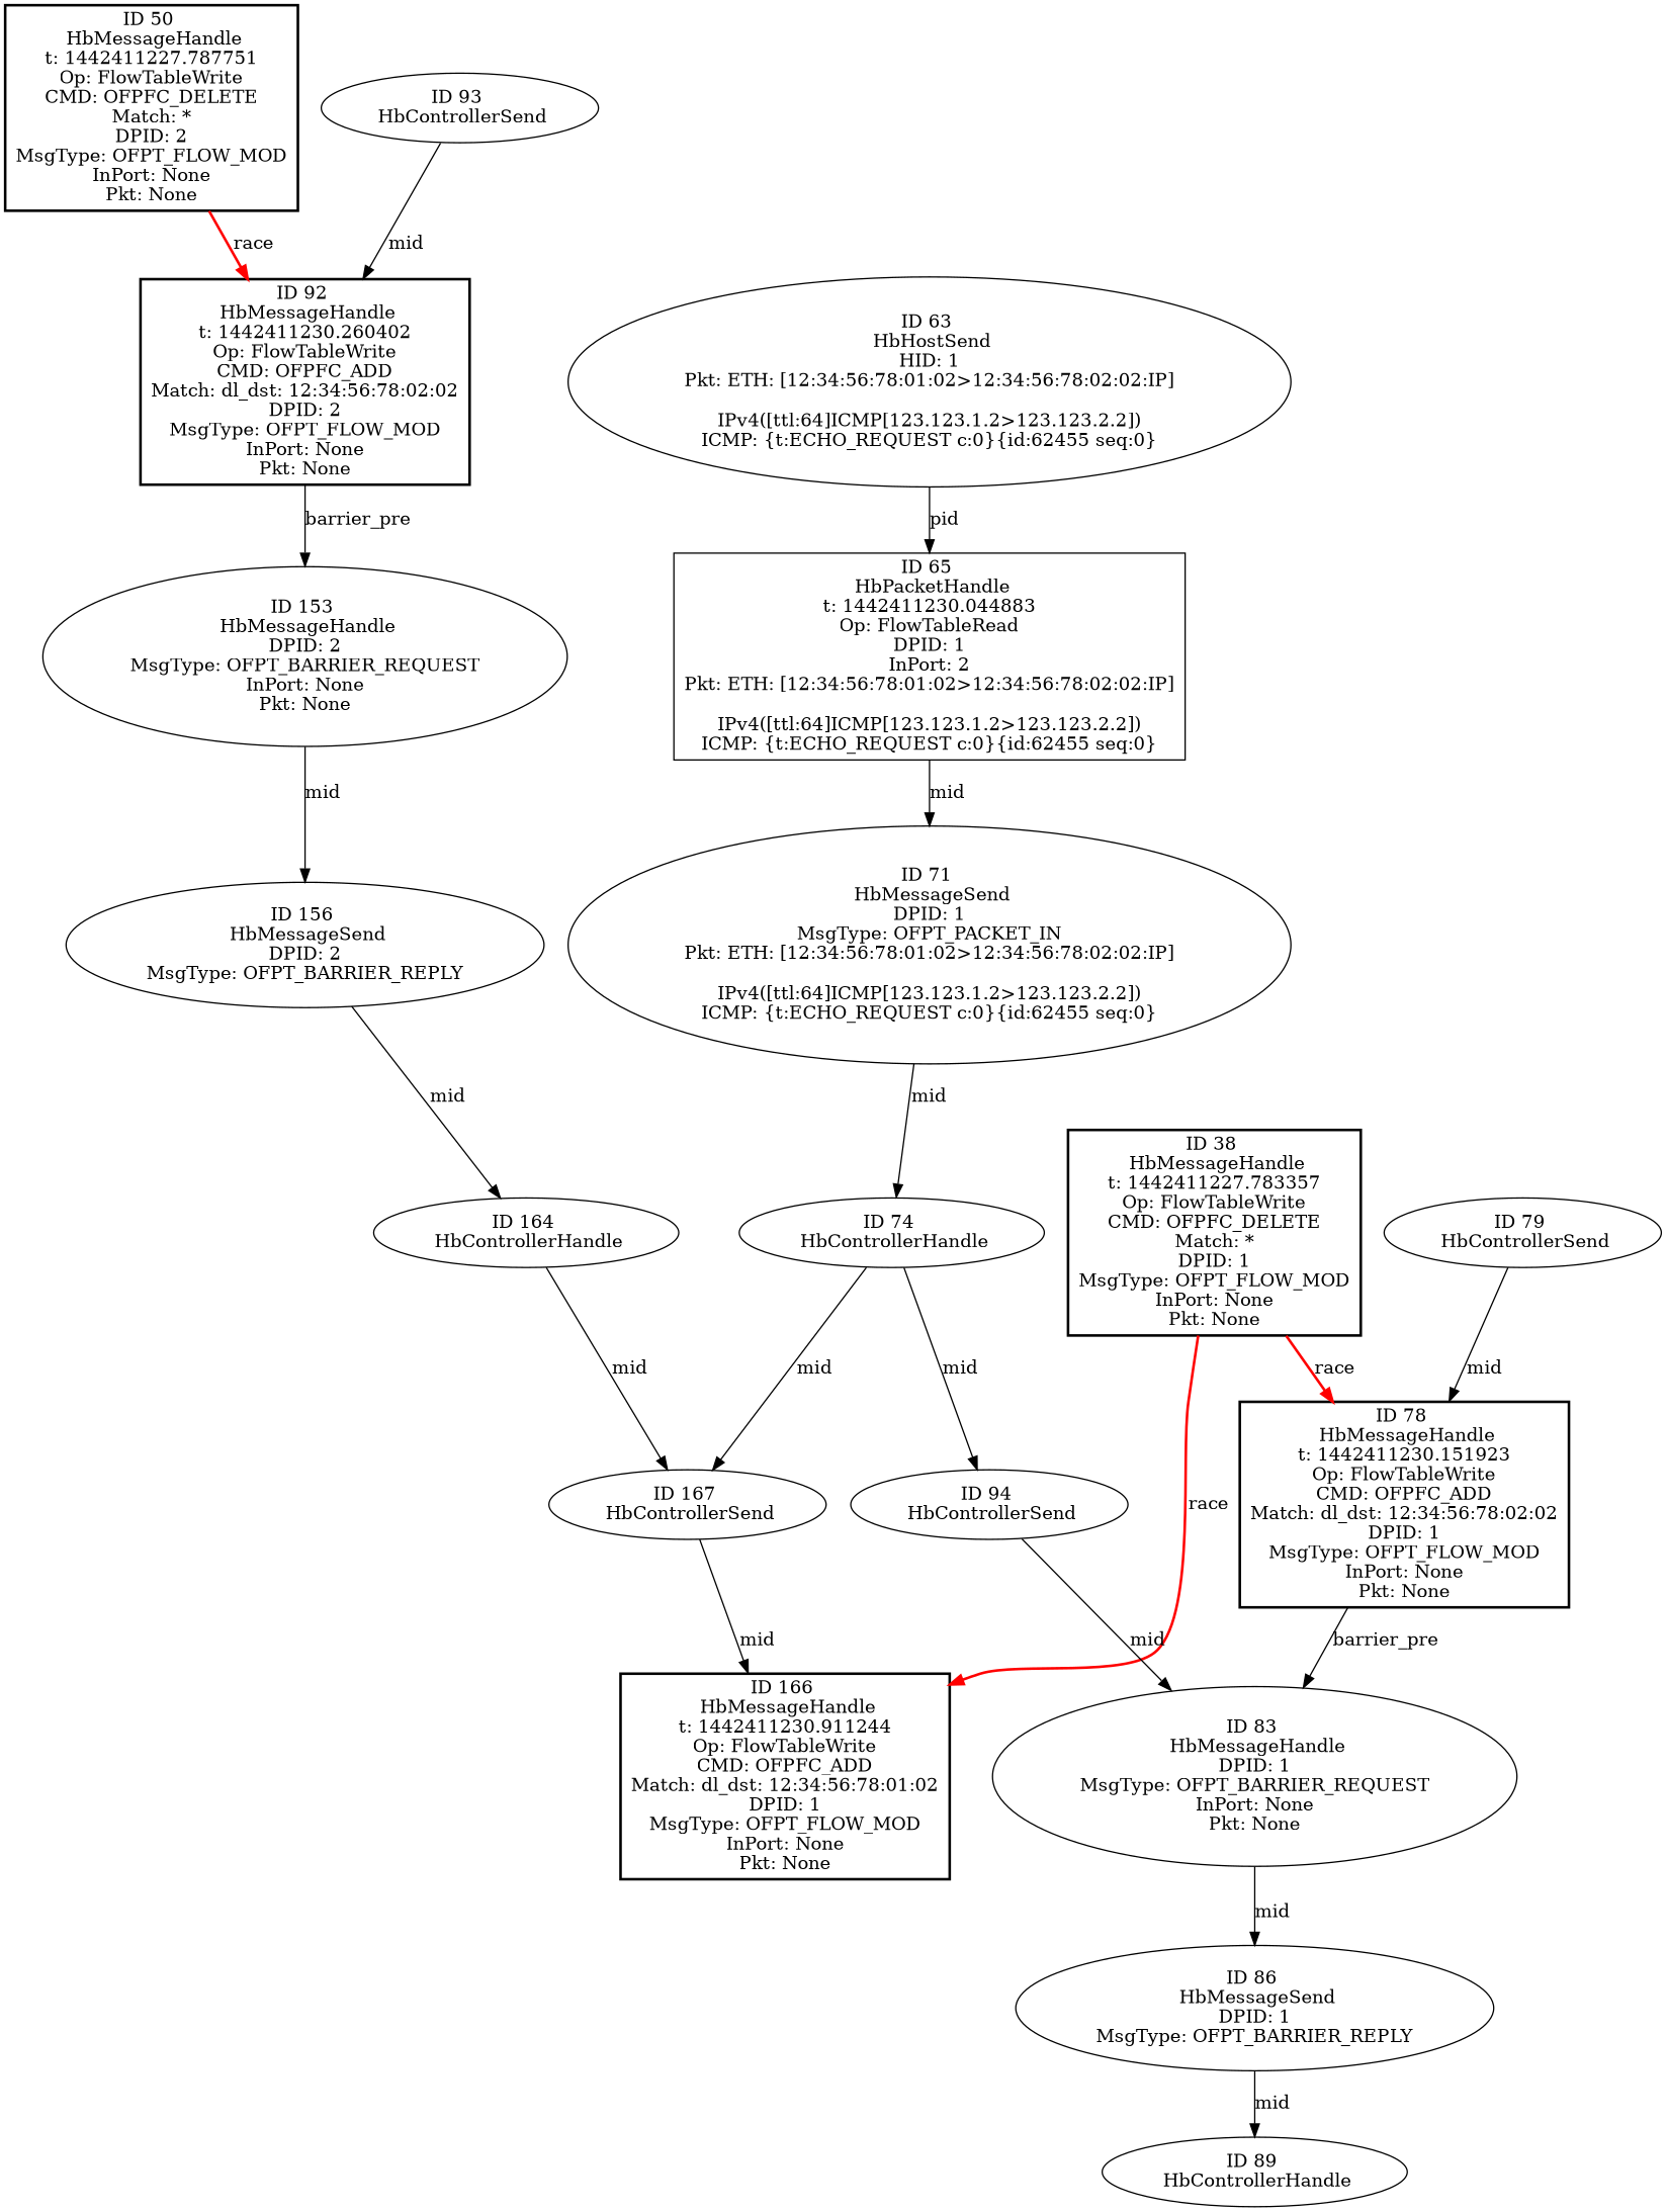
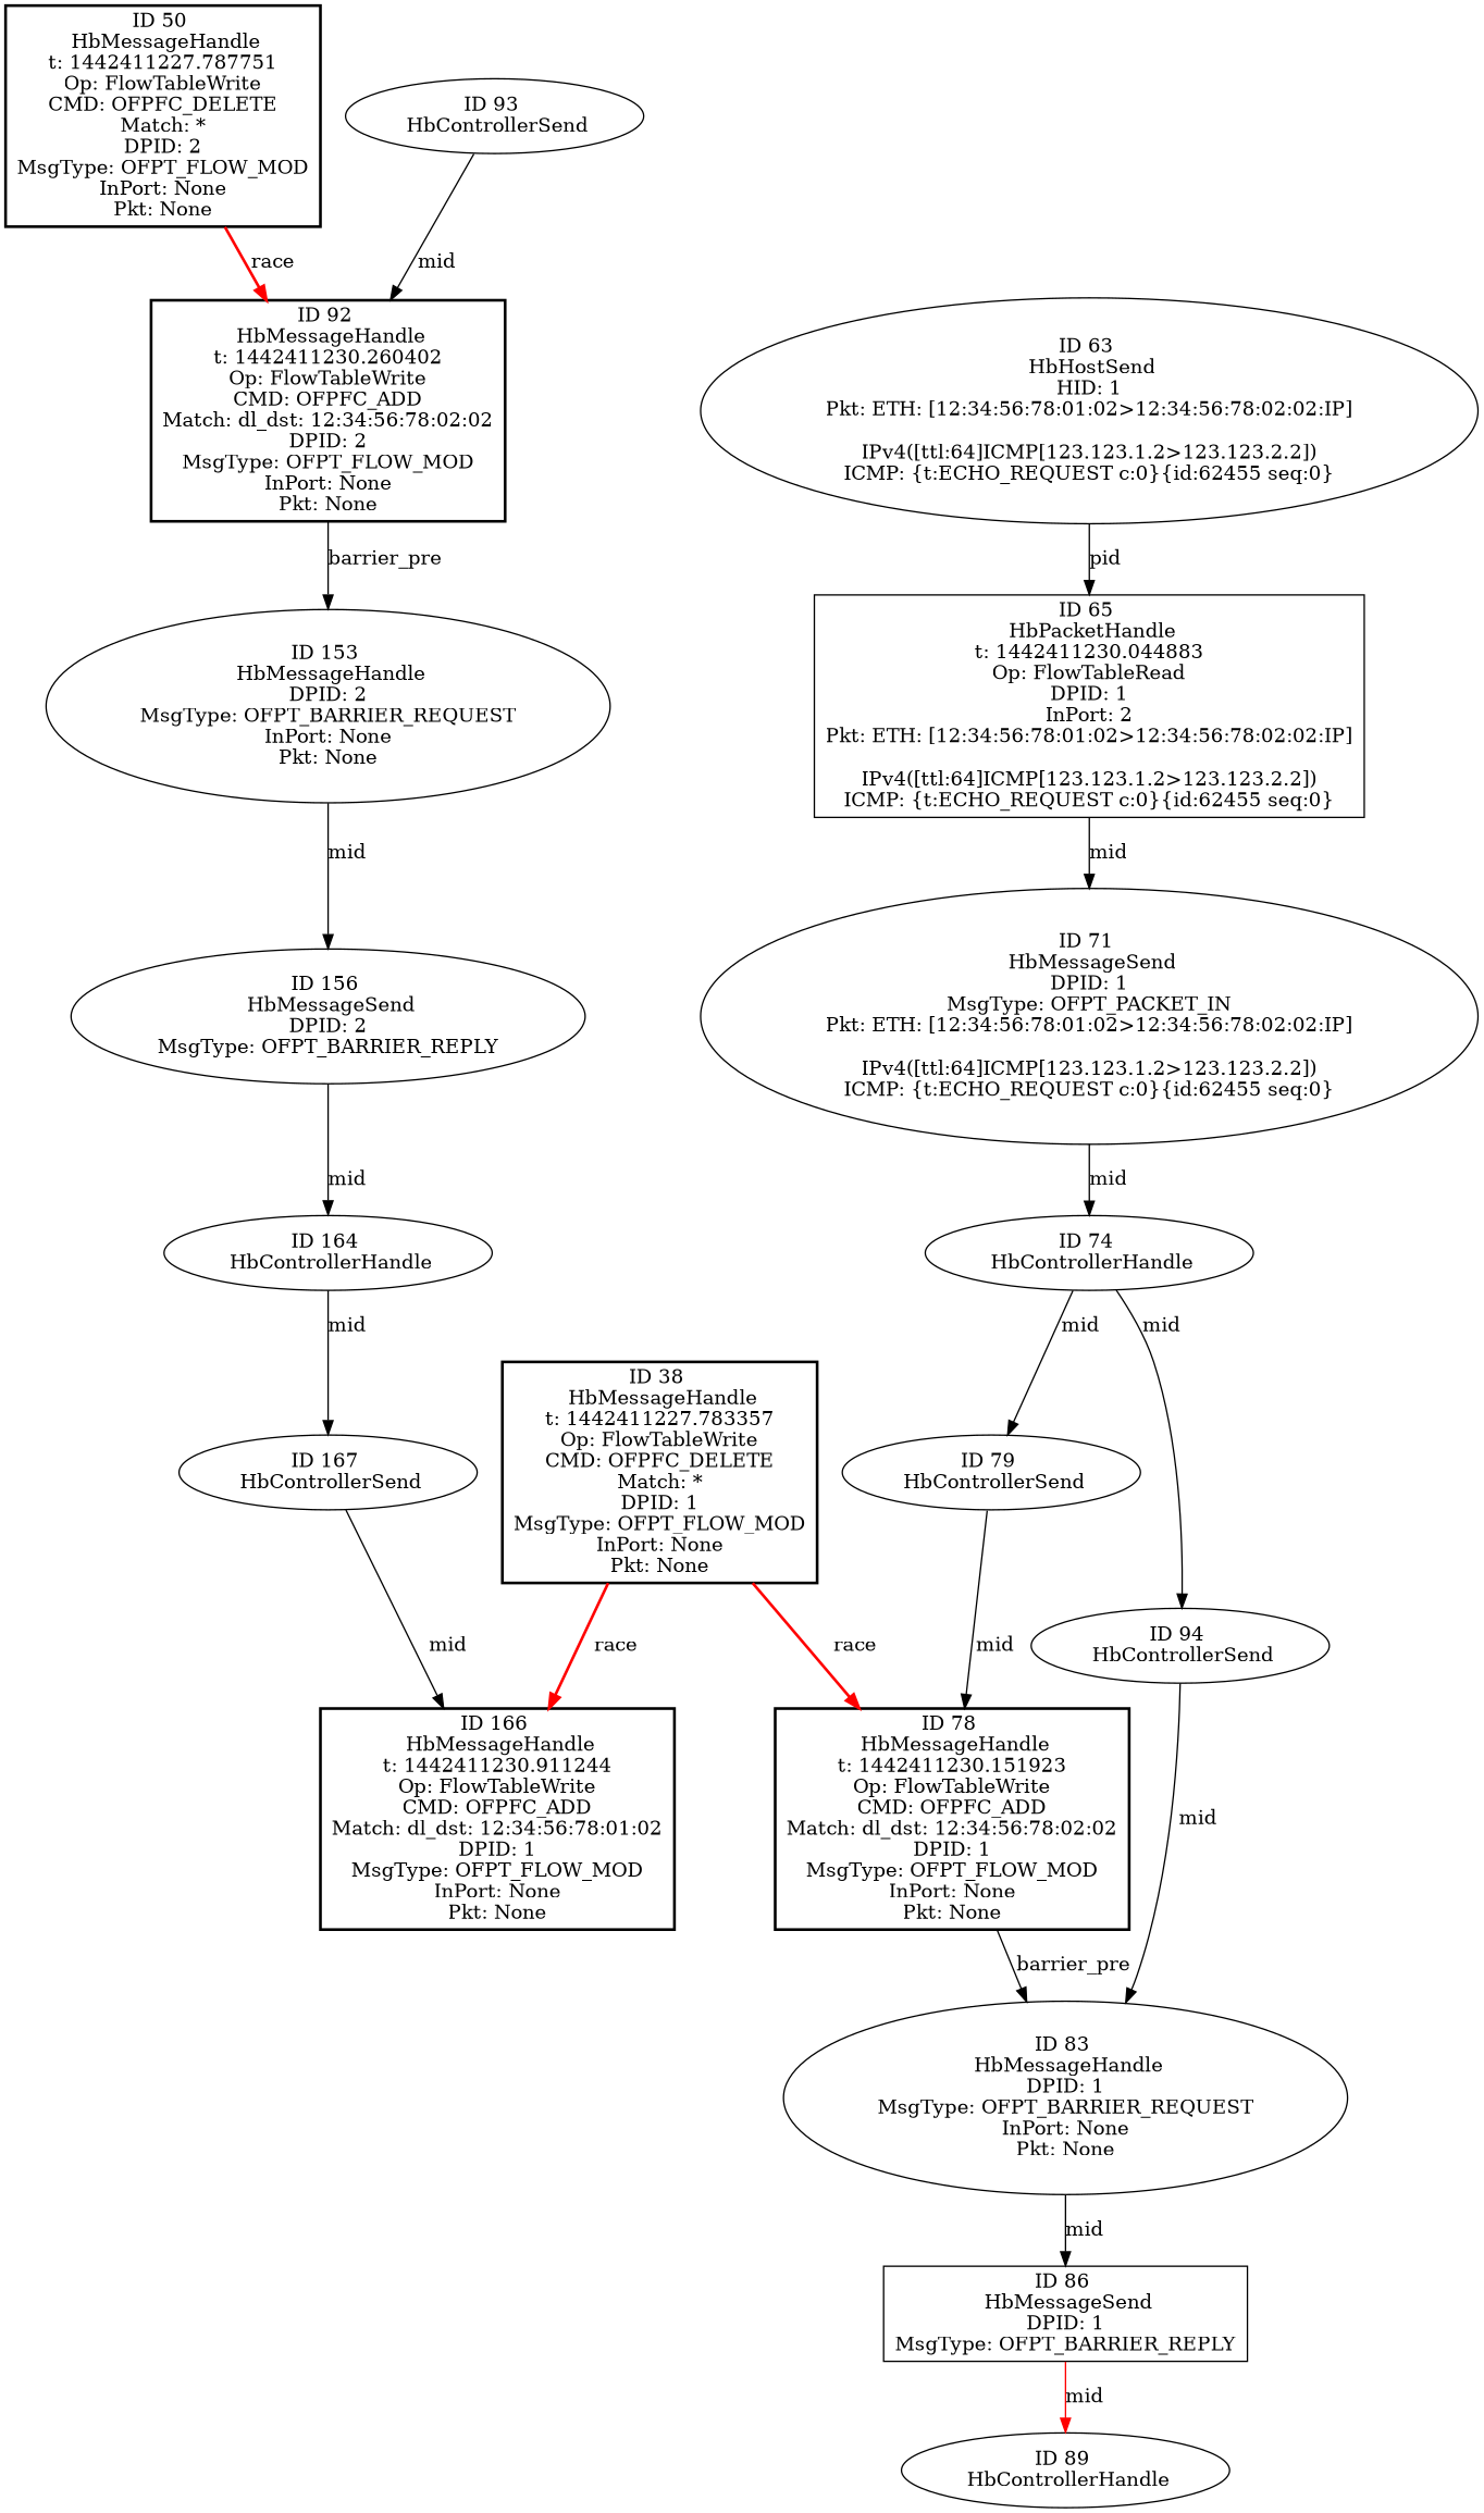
  strict digraph {
    node [shape=oval]
    edge [rel=mid]
    n1 [event="hb_events.HbPacketHandle object at 0x10a9db210" label="ID 65 \n HbPacketHandle\nt: 1442411230.044883\nOp: FlowTableRead\nDPID: 1\nInPort: 2\nPkt: ETH: [12:34:56:78:01:02>12:34:56:78:02:02:IP]\n\nIPv4([ttl:64]ICMP[123.123.1.2>123.123.2.2])\nICMP: {t:ECHO_REQUEST c:0}{id:62455 seq:0}" shape=box]
    n2 [event="hb_events.HbMessageSend object at 0x10a9db950" label="ID 71 \n HbMessageSend\nDPID: 1\nMsgType: OFPT_PACKET_IN\nPkt: ETH: [12:34:56:78:01:02>12:34:56:78:02:02:IP]\n\nIPv4([ttl:64]ICMP[123.123.1.2>123.123.2.2])\nICMP: {t:ECHO_REQUEST c:0}{id:62455 seq:0}"]
    n3 [event="hb_events.HbControllerHandle object at 0x10a9db990" label="ID 74 \n HbControllerHandle"]
    n4 [event="hb_events.HbControllerHandle object at 0x10a9ffd10" label="ID 164 \n HbControllerHandle"]
    n5 [event="hb_events.HbControllerSend object at 0x10a9ffdd0" label="ID 167 \n HbControllerSend"]
    n6 [event="hb_events.HbMessageHandle object at 0x10aa053d0" label="ID 166 \n HbMessageHandle\nt: 1442411230.911244\nOp: FlowTableWrite\nCMD: OFPFC_ADD\nMatch: dl_dst: 12:34:56:78:01:02\nDPID: 1\nMsgType: OFPT_FLOW_MOD\nInPort: None\nPkt: None" shape=box style=bold]
    n7 [event="hb_events.HbMessageHandle object at 0x10b0c5590" label="ID 38 \n HbMessageHandle\nt: 1442411227.783357\nOp: FlowTableWrite\nCMD: OFPFC_DELETE\nMatch: *\nDPID: 1\nMsgType: OFPT_FLOW_MOD\nInPort: None\nPkt: None" shape=box style=bold]
    n8 [event="hb_events.HbMessageHandle object at 0x10a9dbb50" label="ID 78 \n HbMessageHandle\nt: 1442411230.151923\nOp: FlowTableWrite\nCMD: OFPFC_ADD\nMatch: dl_dst: 12:34:56:78:02:02\nDPID: 1\nMsgType: OFPT_FLOW_MOD\nInPort: None\nPkt: None" shape=box style=bold]
    n9 [event="hb_events.HbMessageHandle object at 0x10a9dbf10" label="ID 83 \n HbMessageHandle\nDPID: 1\nMsgType: OFPT_BARRIER_REQUEST\nInPort: None\nPkt: None"]
    n10 [event="hb_events.HbControllerSend object at 0x10a9db9d0" label="ID 79 \n HbControllerSend"]
    n11 [event="hb_events.HbControllerSend object at 0x10a9dbe90" label="ID 94 \n HbControllerSend"]
    n12 [event="hb_events.HbMessageSend object at 0x10a9ffd90" label="ID 156 \n HbMessageSend\nDPID: 2\nMsgType: OFPT_BARRIER_REPLY"]
-   n13 [event="hb_events.HbMessageSend object at 0x10a9dbf90" label="ID 86 \n HbMessageSend\nDPID: 1\nMsgType: OFPT_BARRIER_REPLY"]
+   n13 [event="hb_events.HbMessageSend object at 0x10a9dbf90" label="ID 86 \n HbMessageSend\nDPID: 1\nMsgType: OFPT_BARRIER_REPLY" shape=box]
    n14 [event="hb_events.HbMessageHandle object at 0x10b0ceb10" label="ID 50 \n HbMessageHandle\nt: 1442411227.787751\nOp: FlowTableWrite\nCMD: OFPFC_DELETE\nMatch: *\nDPID: 2\nMsgType: OFPT_FLOW_MOD\nInPort: None\nPkt: None" shape=box style=bold]
    n15 [event="hb_events.HbMessageHandle object at 0x10a9e71d0" label="ID 92 \n HbMessageHandle\nt: 1442411230.260402\nOp: FlowTableWrite\nCMD: OFPFC_ADD\nMatch: dl_dst: 12:34:56:78:02:02\nDPID: 2\nMsgType: OFPT_FLOW_MOD\nInPort: None\nPkt: None" shape=box style=bold]
    n16 [event="hb_events.HbMessageHandle object at 0x10a9ffa90" label="ID 153 \n HbMessageHandle\nDPID: 2\nMsgType: OFPT_BARRIER_REQUEST\nInPort: None\nPkt: None"]
    n17 [event="hb_events.HbControllerHandle object at 0x10a9dbfd0" label="ID 89 \n HbControllerHandle"]
    n18 [event="hb_events.HbControllerSend object at 0x10a9e7050" label="ID 93 \n HbControllerSend"]
    n19 [event="hb_events.HbHostSend object at 0x10b0ceed0" label="ID 63 \n HbHostSend\nHID: 1\nPkt: ETH: [12:34:56:78:01:02>12:34:56:78:02:02:IP]\n\nIPv4([ttl:64]ICMP[123.123.1.2>123.123.2.2])\nICMP: {t:ECHO_REQUEST c:0}{id:62455 seq:0}"]
    n1 -> n2 [label=mid]
    n2 -> n3 [label=mid]
-   n3 -> n5 [label=mid]
+   n3 -> n10 [label=mid]
    n3 -> n11 [label=mid]
    n4 -> n5 [label=mid]
    n5 -> n6 [label=mid]
    n7 -> n6 [color=red harmful=True label=race rel=race style=bold]
    n7 -> n8 [color=red harmful=True label=race rel=race style=bold]
    n8 -> n9 [label=barrier_pre rel=barrier_pre]
    n9 -> n13 [label=mid]
    n10 -> n8 [label=mid]
    n11 -> n9 [label=mid]
    n12 -> n4 [label=mid]
-   n13 -> n17 [label=mid]
+   n13 -> n17 [label=mid color=red]
    n14 -> n15 [color=red harmful=True label=race rel=race style=bold]
    n15 -> n16 [label=barrier_pre rel=barrier_pre]
    n16 -> n12 [label=mid]
    n18 -> n15 [label=mid]
    n19 -> n1 [label=pid rel=pid]
  }
